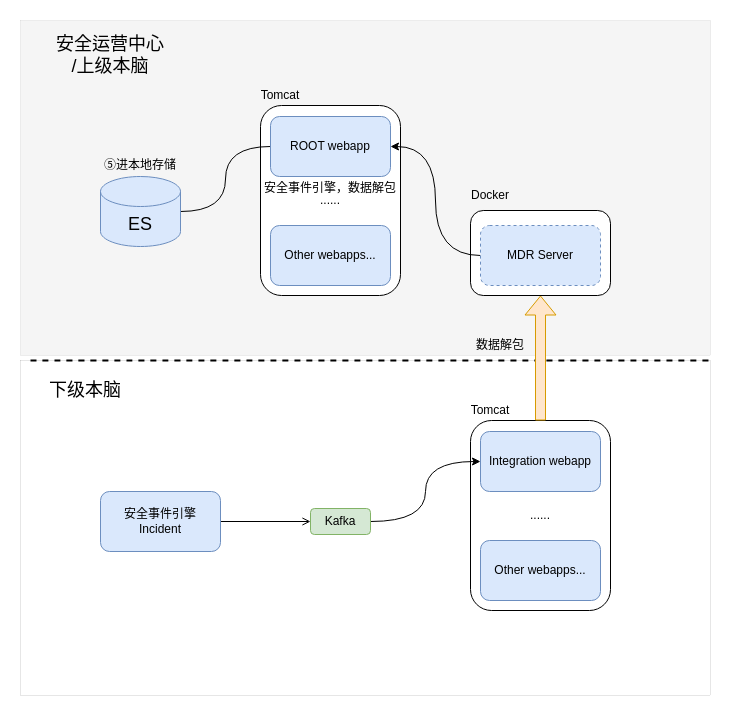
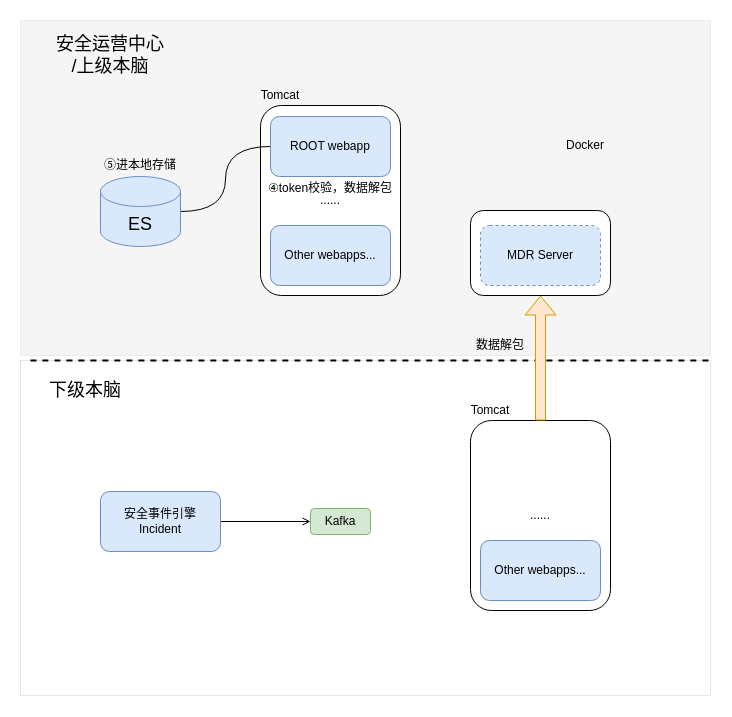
  <mxCell id="0" />
  <mxCell id="1" parent="0" />
  <mxCell id="2" value="" style="rounded=0;whiteSpace=wrap;html=1;dashed=1;strokeWidth=0;" vertex="1" parent="1"><mxGeometry x="20" y="360" width="690" height="335" as="geometry" /></mxCell>
  <mxCell id="3" value="" style="edgeStyle=orthogonalEdgeStyle;rounded=0;orthogonalLoop=1;jettySize=auto;html=1;endArrow=open;" edge="1" parent="1" source="4" target="11"><mxGeometry relative="1" as="geometry" /></mxCell>
  <mxCell id="4" value="安全事件引擎&lt;br&gt;Incident" style="rounded=1;whiteSpace=wrap;html=1;fillColor=#dae8fc;strokeColor=#6c8ebf;" vertex="1" parent="1"><mxGeometry x="100" y="491" width="120" height="60" as="geometry" /></mxCell>
  <mxCell id="5" value="Tomcat" style="text;html=1;strokeColor=none;fillColor=none;align=center;verticalAlign=middle;whiteSpace=wrap;rounded=0;" vertex="1" parent="1"><mxGeometry x="460" y="395" width="60" height="30" as="geometry" /></mxCell>
  <mxCell id="6" value="" style="rounded=1;whiteSpace=wrap;html=1;" vertex="1" parent="1"><mxGeometry x="470" y="420" width="140" height="190" as="geometry" /></mxCell>
- <mxCell id="7" value="Integration webapp" style="rounded=1;whiteSpace=wrap;html=1;fillColor=#dae8fc;strokeColor=#6c8ebf;" vertex="1" parent="1"><mxGeometry x="480" y="431" width="120" height="60" as="geometry" /></mxCell>
  <mxCell id="8" value="Other webapps..." style="rounded=1;whiteSpace=wrap;html=1;fillColor=#dae8fc;strokeColor=#6c8ebf;" vertex="1" parent="1"><mxGeometry x="480" y="540" width="120" height="60" as="geometry" /></mxCell>
  <mxCell id="9" value="......" style="text;html=1;strokeColor=none;fillColor=none;align=center;verticalAlign=middle;whiteSpace=wrap;rounded=0;" vertex="1" parent="1"><mxGeometry x="510" y="500" width="60" height="30" as="geometry" /></mxCell>
- <mxCell id="10" value="" style="edgeStyle=orthogonalEdgeStyle;rounded=0;orthogonalLoop=1;jettySize=auto;html=1;entryX=0;entryY=0.5;entryDx=0;entryDy=0;curved=1;" edge="1" parent="1" source="11" target="7"><mxGeometry relative="1" as="geometry" /></mxCell>
  <mxCell id="11" value="Kafka" style="rounded=1;whiteSpace=wrap;html=1;fillColor=#d5e8d4;strokeColor=#82b366;" vertex="1" parent="1"><mxGeometry x="310" y="508" width="60" height="26" as="geometry" /></mxCell>
  <mxCell id="12" value="" style="endArrow=none;dashed=1;html=1;strokeWidth=2;rounded=0;curved=1;" edge="1" parent="1"><mxGeometry width="50" height="50" relative="1" as="geometry"><mxPoint x="30" y="360" as="sourcePoint" /><mxPoint x="710" y="360" as="targetPoint" /></mxGeometry></mxCell>
  <mxCell id="13" value="下级本脑" style="text;html=1;strokeColor=none;fillColor=none;align=center;verticalAlign=middle;whiteSpace=wrap;rounded=0;dashed=1;fontSize=18;" vertex="1" parent="1"><mxGeometry x="30" y="375" width="110" height="30" as="geometry" /></mxCell>
  <mxCell id="14" value="" style="rounded=0;whiteSpace=wrap;html=1;dashed=1;strokeWidth=0;fillColor=#f5f5f5;fontColor=#333333;strokeColor=#666666;" vertex="1" parent="1"><mxGeometry x="20" y="20" width="690" height="335" as="geometry" /></mxCell>
  <mxCell id="15" value="安全运营中心&lt;br&gt;/上级本脑" style="text;html=1;strokeColor=none;fillColor=none;align=center;verticalAlign=middle;whiteSpace=wrap;rounded=0;dashed=1;fontSize=18;" vertex="1" parent="1"><mxGeometry x="30" y="40" width="160" height="30" as="geometry" /></mxCell>
  <mxCell id="16" value="Tomcat" style="text;html=1;strokeColor=none;fillColor=none;align=center;verticalAlign=middle;whiteSpace=wrap;rounded=0;" vertex="1" parent="1"><mxGeometry x="250" y="80" width="60" height="30" as="geometry" /></mxCell>
  <mxCell id="17" value="" style="rounded=1;whiteSpace=wrap;html=1;" vertex="1" parent="1"><mxGeometry x="260" y="105" width="140" height="190" as="geometry" /></mxCell>
  <mxCell id="18" value="" style="edgeStyle=orthogonalEdgeStyle;curved=1;rounded=0;orthogonalLoop=1;jettySize=auto;html=1;fontSize=18;endArrow=none;" edge="1" parent="1" source="19" target="22"><mxGeometry relative="1" as="geometry" /></mxCell>
  <mxCell id="19" value="ROOT webapp" style="rounded=1;whiteSpace=wrap;html=1;fillColor=#dae8fc;strokeColor=#6c8ebf;" vertex="1" parent="1"><mxGeometry x="270" y="116" width="120" height="60" as="geometry" /></mxCell>
  <mxCell id="20" value="Other webapps..." style="rounded=1;whiteSpace=wrap;html=1;fillColor=#dae8fc;strokeColor=#6c8ebf;" vertex="1" parent="1"><mxGeometry x="270" y="225" width="120" height="60" as="geometry" /></mxCell>
  <mxCell id="21" value="......" style="text;html=1;strokeColor=none;fillColor=none;align=center;verticalAlign=middle;whiteSpace=wrap;rounded=0;" vertex="1" parent="1"><mxGeometry x="300" y="185" width="60" height="30" as="geometry" /></mxCell>
  <mxCell id="22" value="ES" style="shape=cylinder3;whiteSpace=wrap;html=1;boundedLbl=1;backgroundOutline=1;size=15;fontSize=18;strokeWidth=1;fillColor=#dae8fc;strokeColor=#6c8ebf;" vertex="1" parent="1"><mxGeometry x="100" y="176" width="80" height="70" as="geometry" /></mxCell>
  <mxCell id="23" value="⑤进本地存储" style="text;html=1;strokeColor=none;fillColor=none;align=center;verticalAlign=middle;whiteSpace=wrap;rounded=0;" vertex="1" parent="1"><mxGeometry x="70" y="150" width="140" height="30" as="geometry" /></mxCell>
  <mxCell id="24" value="数据解包" style="text;html=1;strokeColor=none;fillColor=none;align=center;verticalAlign=middle;whiteSpace=wrap;rounded=0;" vertex="1" parent="1"><mxGeometry x="430" y="330" width="140" height="30" as="geometry" /></mxCell>
  <mxCell id="25" value="" style="rounded=1;whiteSpace=wrap;html=1;" vertex="1" parent="1"><mxGeometry x="470" y="210" width="140" height="85" as="geometry" /></mxCell>
- <mxCell id="26" value="Docker" style="text;html=1;strokeColor=none;fillColor=none;align=center;verticalAlign=middle;whiteSpace=wrap;rounded=0;" vertex="1" parent="1"><mxGeometry x="460" y="180" width="60" height="30" as="geometry" /></mxCell>
- <mxCell id="27" value="" style="edgeStyle=orthogonalEdgeStyle;curved=1;rounded=0;orthogonalLoop=1;jettySize=auto;html=1;fontSize=18;entryX=1;entryY=0.5;entryDx=0;entryDy=0;" edge="1" parent="1" source="28" target="19"><mxGeometry relative="1" as="geometry" /></mxCell>
+ <mxCell id="26" value="Docker" style="text;html=1;strokeColor=none;fillColor=none;align=center;verticalAlign=middle;whiteSpace=wrap;rounded=0;" vertex="1" parent="1"><mxGeometry x="555" y="130" width="60" height="30" as="geometry" /></mxCell>
  <mxCell id="28" value="MDR Server" style="rounded=1;whiteSpace=wrap;html=1;fillColor=#dae8fc;strokeColor=#6c8ebf;dashed=1;" vertex="1" parent="1"><mxGeometry x="480" y="225" width="120" height="60" as="geometry" /></mxCell>
  <mxCell id="29" value="" style="shape=flexArrow;endArrow=classic;html=1;rounded=0;fontSize=18;curved=1;fillColor=#ffe6cc;strokeColor=#d79b00;entryX=0.5;entryY=1;entryDx=0;entryDy=0;exitX=0.5;exitY=0;exitDx=0;exitDy=0;" edge="1" parent="1" source="6" target="25"><mxGeometry width="50" height="50" relative="1" as="geometry"><mxPoint x="540" y="410" as="sourcePoint" /><mxPoint x="540" y="310" as="targetPoint" /></mxGeometry></mxCell>
- <mxCell id="30" value="安全事件引擎，数据解包" style="text;html=1;strokeColor=none;fillColor=none;align=center;verticalAlign=middle;whiteSpace=wrap;rounded=0;" vertex="1" parent="1"><mxGeometry x="260" y="172.5" width="140" height="30" as="geometry" /></mxCell>
+ <mxCell id="30" value="④token校验，数据解包" style="text;html=1;strokeColor=none;fillColor=none;align=center;verticalAlign=middle;whiteSpace=wrap;rounded=0;" vertex="1" parent="1"><mxGeometry x="260" y="172.5" width="140" height="30" as="geometry" /></mxCell>
